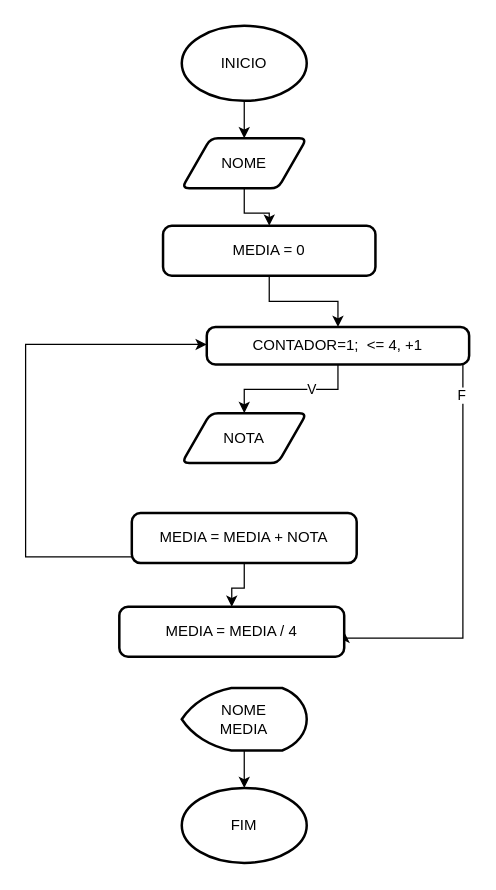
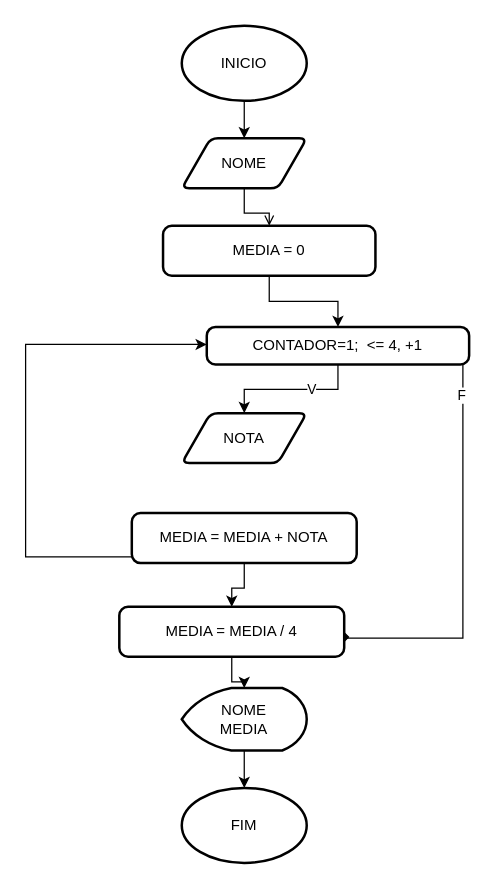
  <mxCell id="0" />
  <mxCell id="1" parent="0" />
  <mxCell id="2" style="edgeStyle=orthogonalEdgeStyle;rounded=0;orthogonalLoop=1;jettySize=auto;html=1;" edge="1" parent="1" source="3" target="6"><mxGeometry relative="1" as="geometry" /></mxCell>
  <mxCell id="3" value="INICIO" style="strokeWidth=2;html=1;shape=mxgraph.flowchart.start_1;whiteSpace=wrap;" vertex="1" parent="1"><mxGeometry x="145" y="20" width="100" height="60" as="geometry" /></mxCell>
  <mxCell id="4" value="FIM" style="strokeWidth=2;html=1;shape=mxgraph.flowchart.start_1;whiteSpace=wrap;" vertex="1" parent="1"><mxGeometry x="145" y="630" width="100" height="60" as="geometry" /></mxCell>
- <mxCell id="5" style="edgeStyle=orthogonalEdgeStyle;rounded=0;orthogonalLoop=1;jettySize=auto;html=1;" edge="1" parent="1" source="6" target="14"><mxGeometry relative="1" as="geometry" /></mxCell>
+ <mxCell id="5" style="edgeStyle=orthogonalEdgeStyle;rounded=0;orthogonalLoop=1;jettySize=auto;html=1;endArrow=open;" edge="1" parent="1" source="6" target="14"><mxGeometry relative="1" as="geometry" /></mxCell>
  <mxCell id="6" value="NOME" style="shape=parallelogram;html=1;strokeWidth=2;perimeter=parallelogramPerimeter;whiteSpace=wrap;rounded=1;arcSize=12;size=0.23;" vertex="1" parent="1"><mxGeometry x="145" y="110" width="100" height="40" as="geometry" /></mxCell>
  <mxCell id="7" style="edgeStyle=orthogonalEdgeStyle;rounded=0;orthogonalLoop=1;jettySize=auto;html=1;" edge="1" parent="1" source="11" target="12"><mxGeometry relative="1" as="geometry" /></mxCell>
  <mxCell id="8" value="V" style="edgeLabel;html=1;align=center;verticalAlign=middle;resizable=0;points=[];" vertex="1" connectable="0" parent="7"><mxGeometry x="-0.264" y="-1" relative="1" as="geometry"><mxPoint as="offset" /></mxGeometry></mxCell>
- <mxCell id="9" style="edgeStyle=orthogonalEdgeStyle;rounded=0;orthogonalLoop=1;jettySize=auto;html=1;entryX=1;entryY=0.5;entryDx=0;entryDy=0;" edge="1" parent="1" source="11" target="19"><mxGeometry relative="1" as="geometry"><Array as="points"><mxPoint x="370" y="275" /><mxPoint x="370" y="510" /></Array></mxGeometry></mxCell>
+ <mxCell id="9" style="edgeStyle=orthogonalEdgeStyle;rounded=0;orthogonalLoop=1;jettySize=auto;html=1;entryX=1;entryY=0.5;entryDx=0;entryDy=0;endArrow=diamond;" edge="1" parent="1" source="11" target="19"><mxGeometry relative="1" as="geometry"><Array as="points"><mxPoint x="370" y="275" /><mxPoint x="370" y="510" /></Array></mxGeometry></mxCell>
  <mxCell id="10" value="F" style="edgeLabel;html=1;align=center;verticalAlign=middle;resizable=0;points=[];" vertex="1" connectable="0" parent="9"><mxGeometry x="-0.838" y="-2" relative="1" as="geometry"><mxPoint y="-2" as="offset" /></mxGeometry></mxCell>
  <mxCell id="11" value="CONTADOR=1;&amp;nbsp; &amp;lt;= 4, +1" style="rounded=1;whiteSpace=wrap;html=1;absoluteArcSize=1;arcSize=14;strokeWidth=2;" vertex="1" parent="1"><mxGeometry x="165" y="261" width="210" height="30" as="geometry" /></mxCell>
  <mxCell id="12" value="NOTA" style="shape=parallelogram;html=1;strokeWidth=2;perimeter=parallelogramPerimeter;whiteSpace=wrap;rounded=1;arcSize=12;size=0.23;" vertex="1" parent="1"><mxGeometry x="145" y="330" width="100" height="40" as="geometry" /></mxCell>
  <mxCell id="13" style="edgeStyle=orthogonalEdgeStyle;rounded=0;orthogonalLoop=1;jettySize=auto;html=1;" edge="1" parent="1" source="14" target="11"><mxGeometry relative="1" as="geometry" /></mxCell>
  <mxCell id="14" value="MEDIA = 0" style="rounded=1;whiteSpace=wrap;html=1;absoluteArcSize=1;arcSize=14;strokeWidth=2;" vertex="1" parent="1"><mxGeometry x="130" y="180" width="170" height="40" as="geometry" /></mxCell>
  <mxCell id="15" style="edgeStyle=orthogonalEdgeStyle;rounded=0;orthogonalLoop=1;jettySize=auto;html=1;" edge="1" parent="1" source="17" target="11"><mxGeometry relative="1" as="geometry"><mxPoint x="30" y="250" as="targetPoint" /><Array as="points"><mxPoint x="20" y="445" /><mxPoint x="20" y="275" /></Array></mxGeometry></mxCell>
  <mxCell id="16" style="edgeStyle=orthogonalEdgeStyle;rounded=0;orthogonalLoop=1;jettySize=auto;html=1;entryX=0.5;entryY=0;entryDx=0;entryDy=0;" edge="1" parent="1" source="17" target="19"><mxGeometry relative="1" as="geometry" /></mxCell>
  <mxCell id="17" value="MEDIA = MEDIA + NOTA" style="rounded=1;whiteSpace=wrap;html=1;absoluteArcSize=1;arcSize=14;strokeWidth=2;" vertex="1" parent="1"><mxGeometry x="105" y="410" width="180" height="40" as="geometry" /></mxCell>
+ <mxCell id="18" style="edgeStyle=orthogonalEdgeStyle;rounded=0;orthogonalLoop=1;jettySize=auto;html=1;" edge="1" parent="1" source="19" target="21"><mxGeometry relative="1" as="geometry" /></mxCell>
  <mxCell id="19" value="MEDIA = MEDIA / 4" style="rounded=1;whiteSpace=wrap;html=1;absoluteArcSize=1;arcSize=14;strokeWidth=2;" vertex="1" parent="1"><mxGeometry x="95" y="485" width="180" height="40" as="geometry" /></mxCell>
  <mxCell id="20" style="edgeStyle=orthogonalEdgeStyle;rounded=0;orthogonalLoop=1;jettySize=auto;html=1;" edge="1" parent="1" source="21" target="4"><mxGeometry relative="1" as="geometry" /></mxCell>
  <mxCell id="21" value="NOME&lt;div&gt;MEDIA&lt;/div&gt;" style="strokeWidth=2;html=1;shape=mxgraph.flowchart.display;whiteSpace=wrap;" vertex="1" parent="1"><mxGeometry x="145" y="550" width="100" height="50" as="geometry" /></mxCell>
